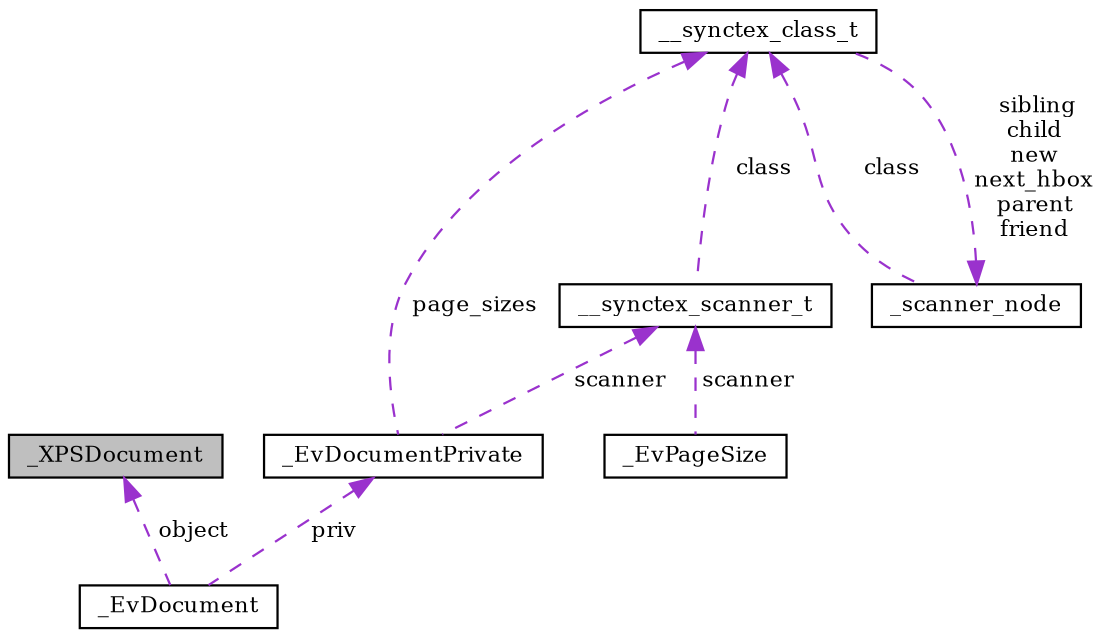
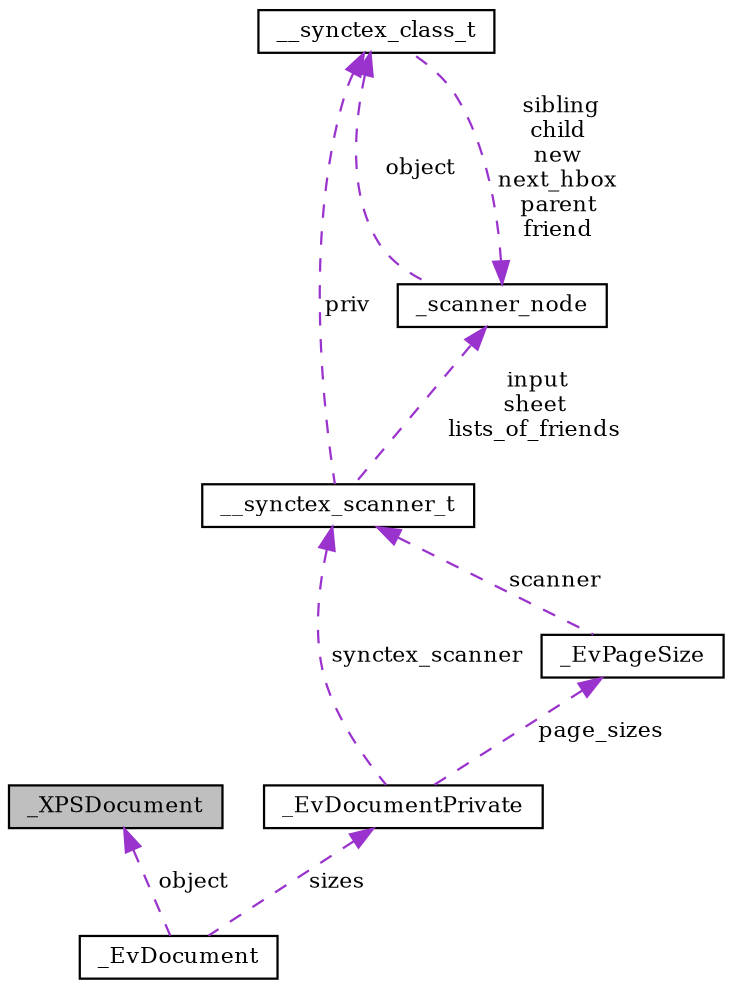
  digraph {
    fontname="DejaVu Serif"
    node [color=black fillcolor=white fontname="DejaVu Serif" fontsize=10 shape=record style=filled]
    edge [color=darkorchid3 dir=back fontname="DejaVu Serif" fontsize=10 labelfontname=Helvetica labelfontsize=10 style=dashed]
    n1 [fillcolor=grey75 fontcolor=black height=0.2 label=_XPSDocument width=0.4]
    n2 [height=0.2 label=_EvDocument width=0.4]
    n3 [height=0.2 label=_EvDocumentPrivate width=0.4]
    n4 [height=0.2 label=_EvPageSize width=0.4]
    n5 [height=0.2 label=__synctex_scanner_t width=0.4]
    n6 [height=0.2 label=__synctex_class_t width=0.4]
    n7 [height=0.2 label=_scanner_node width=0.4]
    n1 -> n2 [label=" object"]
-   n3 -> n2 [label=" priv"]
-   n6 -> n3 [label=" page_sizes"]
-   n5 -> n3 [label=" scanner"]
+   n3 -> n2 [label=" sizes"]
+   n4 -> n3 [label=" page_sizes"]
+   n5 -> n3 [label=" synctex_scanner"]
    n5 -> n4 [label=" scanner"]
-   n6 -> n5 [label=" class"]
-   n6 -> n7 [label=" class"]
+   n6 -> n5 [label=" priv"]
+   n6 -> n7 [label=" object"]
+   n7 -> n5 [label=" input\nsheet\nlists_of_friends"]
    n7 -> n6 [label=" sibling\nchild\nnew\nnext_hbox\nparent\nfriend"]
  }
